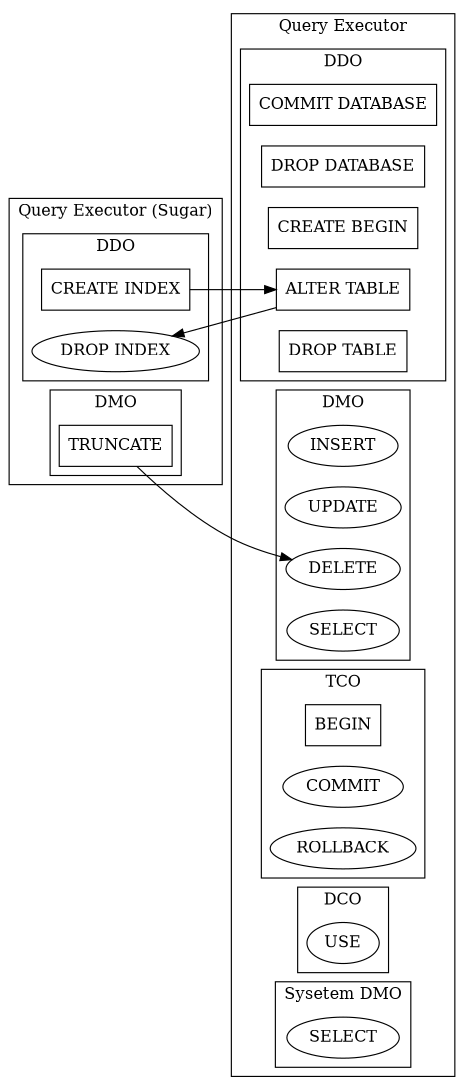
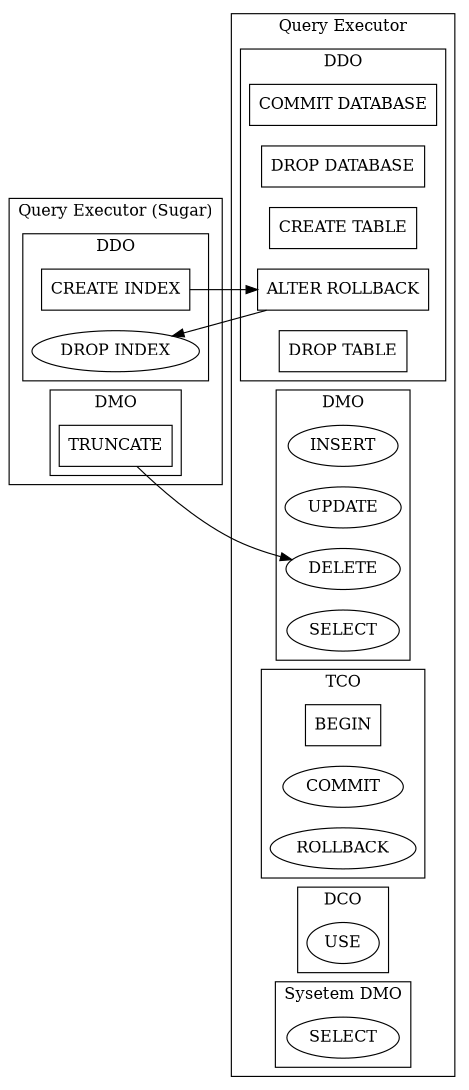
  digraph {
    rankdir=LR
    n1 [label="COMMIT DATABASE" shape=box]
    n2 [label="DROP DATABASE" shape=box]
-   n3 [label="CREATE BEGIN" shape=box]
-   n4 [label="ALTER TABLE" shape=box]
+   n3 [label="CREATE TABLE" shape=box]
+   n4 [label="ALTER ROLLBACK" shape=box]
    n5 [label="DROP TABLE" shape=box]
    n6 [label=INSERT]
    n7 [label=UPDATE]
    n8 [label=DELETE]
    n9 [label=SELECT]
    n10 [label=BEGIN shape=box]
    n11 [label=COMMIT]
    n12 [label=ROLLBACK]
    n13 [label=USE]
    n14 [label=SELECT]
    n15 [label="CREATE INDEX" shape=box]
    n16 [label="DROP INDEX" shape=ellipse]
    n17 [label=TRUNCATE shape=box]
    subgraph cluster_1 {
      label="Query Executor"
      subgraph cluster_2 {
        label=DDO
        n1
        n2
        n3
        n4
        n5
      }
      subgraph cluster_3 {
        label=DMO
        n6
        n7
        n8
        n9
      }
      subgraph cluster_4 {
        label=TCO
        n10
        n11
        n12
      }
      subgraph cluster_5 {
        label=DCO
        n13
      }
      subgraph cluster_6 {
        label="Sysetem DMO"
        n14
      }
    }
    subgraph cluster_7 {
      label="Query Executor (Sugar)"
      subgraph cluster_8 {
        label=DDO
        n15
        n16
      }
      subgraph cluster_9 {
        label=DMO
        n17
      }
    }
    n4 -> n16
    n15 -> n4
    n17 -> n8
  }
